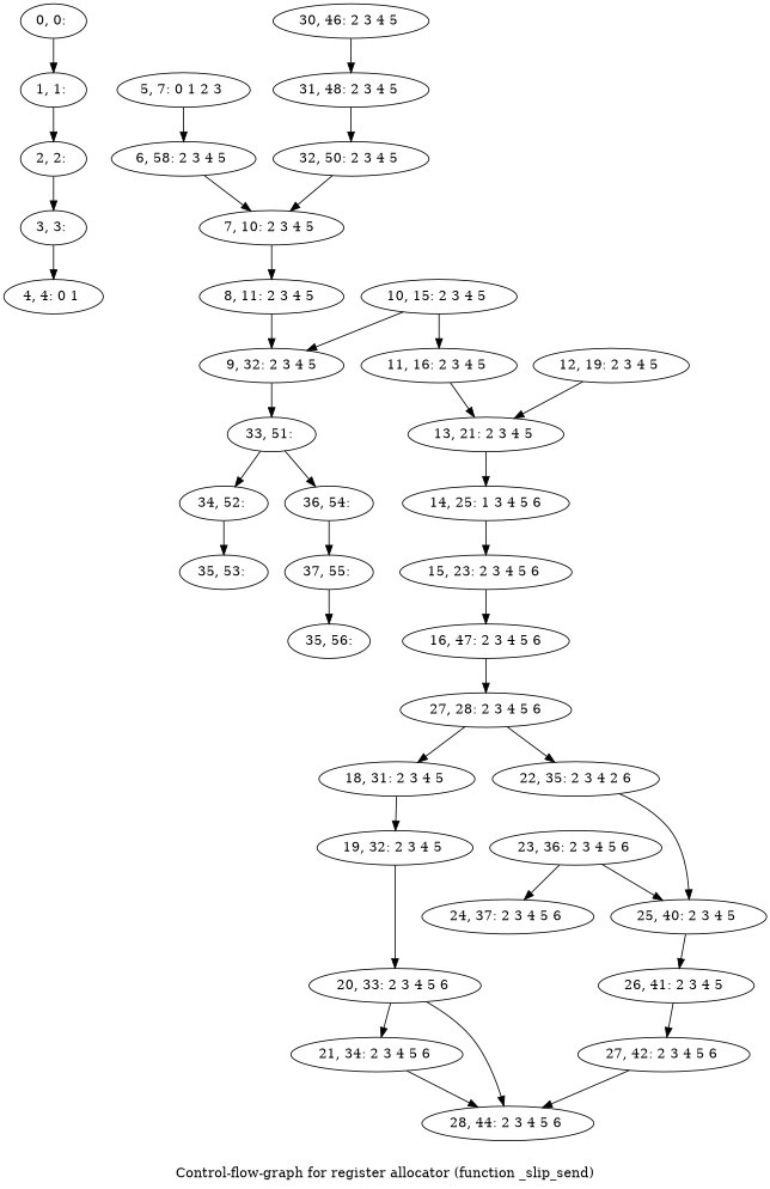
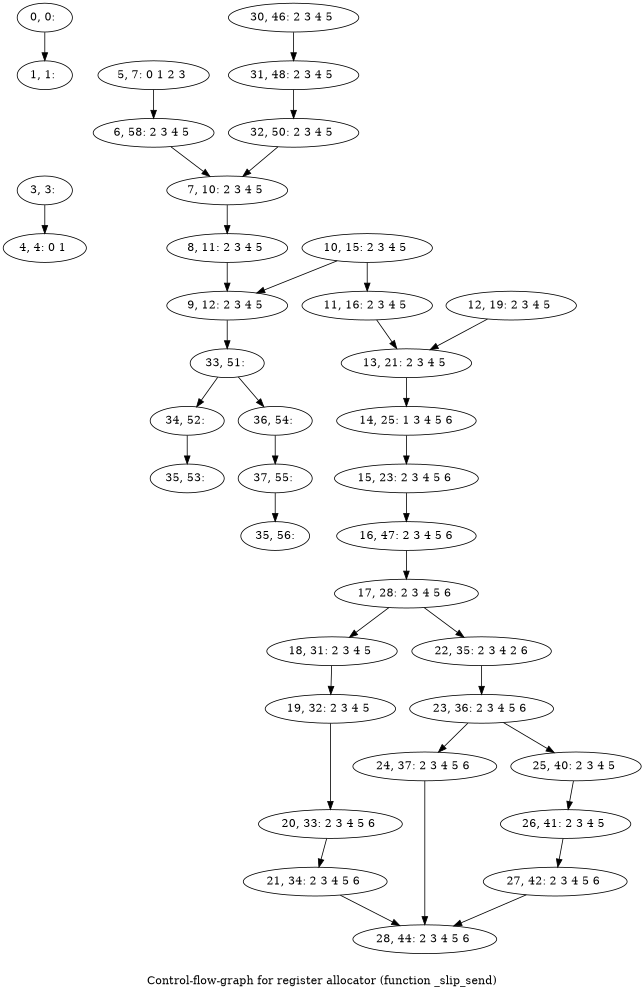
  digraph {
    label="Control-flow-graph for register allocator (function _slip_send)"
    n1 [label="0, 0: "]
    n2 [label="1, 1: "]
-   n3 [label="2, 2: "]
    n4 [label="3, 3: "]
    n5 [label="4, 4: 0 1 "]
    n6 [label="5, 7: 0 1 2 3 "]
    n7 [label="6, 58: 2 3 4 5 "]
    n8 [label="7, 10: 2 3 4 5 "]
    n9 [label="8, 11: 2 3 4 5 "]
-   n10 [label="9, 32: 2 3 4 5"]
+   n10 [label="9, 12: 2 3 4 5 "]
    n11 [label="33, 51: "]
    n12 [label="10, 15: 2 3 4 5 "]
    n13 [label="11, 16: 2 3 4 5 "]
    n14 [label="34, 52: "]
    n15 [label="36, 54: "]
    n16 [label="13, 21: 2 3 4 5 "]
    n17 [label="12, 19: 2 3 4 5 "]
    n18 [label="14, 25: 1 3 4 5 6"]
    n19 [label="15, 23: 2 3 4 5 6 "]
    n20 [label="16, 47: 2 3 4 5 6"]
-   n21 [label="27, 28: 2 3 4 5 6"]
+   n21 [label="17, 28: 2 3 4 5 6 "]
    n22 [label="18, 31: 2 3 4 5 "]
    n23 [label="22, 35: 2 3 4 2 6"]
    n24 [label="19, 32: 2 3 4 5 "]
    n25 [label="23, 36: 2 3 4 5 6 "]
    n26 [label="20, 33: 2 3 4 5 6 "]
    n27 [label="21, 34: 2 3 4 5 6 "]
    n28 [label="28, 44: 2 3 4 5 6 "]
    n29 [label="24, 37: 2 3 4 5 6 "]
    n30 [label="25, 40: 2 3 4 5 "]
    n31 [label="26, 41: 2 3 4 5 "]
    n32 [label="27, 42: 2 3 4 5 6 "]
    n33 [label="30, 46: 2 3 4 5 "]
    n34 [label="31, 48: 2 3 4 5 "]
    n35 [label="32, 50: 2 3 4 5 "]
    n36 [label="35, 53: "]
    n37 [label="37, 55: "]
    n38 [label="35, 56:"]
    n1 -> n2
-   n2 -> n3
-   n3 -> n4
    n4 -> n5
    n6 -> n7
    n7 -> n8
    n8 -> n9
    n9 -> n10
    n10 -> n11
    n11 -> n14
    n11 -> n15
    n12 -> n10
    n12 -> n13
    n13 -> n16
    n14 -> n36
    n15 -> n37
    n16 -> n18
    n17 -> n16
    n18 -> n19
    n19 -> n20
    n20 -> n21
    n21 -> n22
    n21 -> n23
    n22 -> n24
-   n23 -> n30
+   n23 -> n25
    n24 -> n26
    n25 -> n29
    n25 -> n30
    n26 -> n27
    n27 -> n28
-   n26 -> n28
+   n29 -> n28
    n30 -> n31
    n31 -> n32
    n32 -> n28
    n33 -> n34
    n34 -> n35
    n35 -> n8
    n37 -> n38
  }
